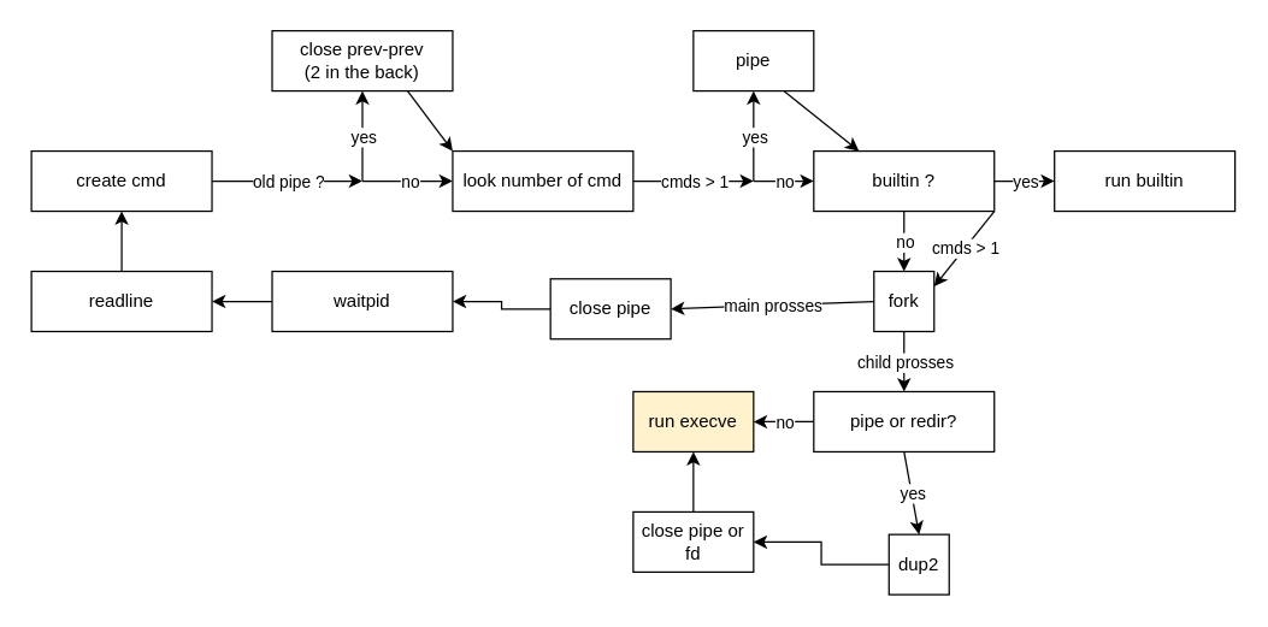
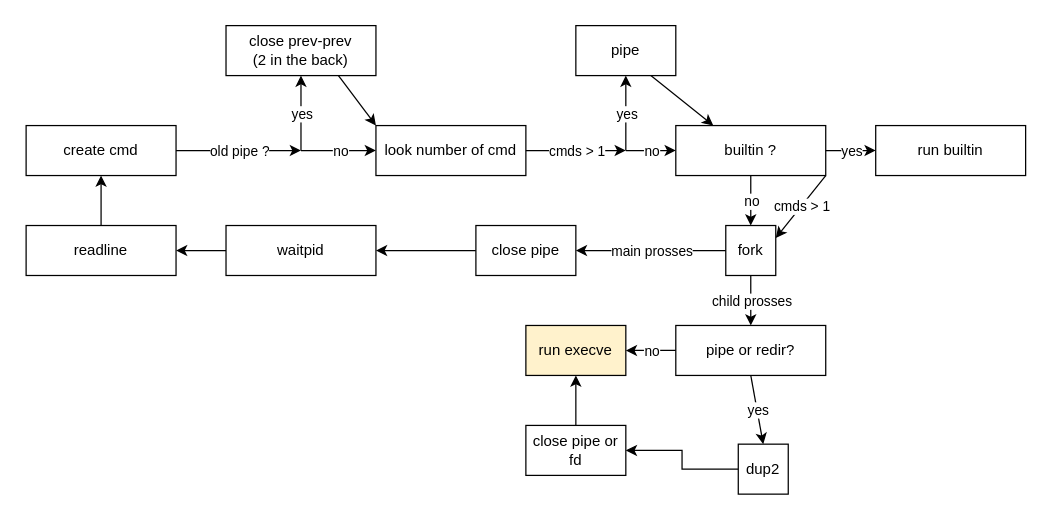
  <mxCell id="0" />
  <mxCell id="1" parent="0" />
  <mxCell id="2" value="create cmd" style="whiteSpace=wrap;html=1;" parent="1" vertex="1"><mxGeometry y="100" width="120" height="40" as="geometry" x="20" /></mxCell>
  <mxCell id="3" value="look number of cmd" style="whiteSpace=wrap;html=1;" parent="1" vertex="1"><mxGeometry x="300" y="100" width="120" height="40" as="geometry" /></mxCell>
  <mxCell id="4" value="pipe" style="whiteSpace=wrap;html=1;" parent="1" vertex="1"><mxGeometry x="460" y="20" width="80" height="40" as="geometry" /></mxCell>
  <mxCell id="5" value="builtin ?" style="whiteSpace=wrap;html=1;" parent="1" vertex="1"><mxGeometry x="540" y="100" width="120" height="40" as="geometry" /></mxCell>
  <mxCell id="6" value="" style="endArrow=classic;html=1;rounded=0;exitX=1;exitY=0.5;exitDx=0;exitDy=0;" parent="1" source="2" edge="1"><mxGeometry relative="1" as="geometry"><mxPoint x="220" y="100" as="sourcePoint" /><mxPoint x="240" y="120" as="targetPoint" /></mxGeometry></mxCell>
  <mxCell id="7" value="old pipe ?" style="edgeLabel;resizable=0;html=1;;align=center;verticalAlign=middle;" parent="6" connectable="0" vertex="1"><mxGeometry relative="1" as="geometry" /></mxCell>
  <mxCell id="8" value="close prev-prev&lt;br&gt;(2 in the back)" style="whiteSpace=wrap;html=1;" parent="1" vertex="1"><mxGeometry x="180" y="20" width="120" height="40" as="geometry" /></mxCell>
  <mxCell id="9" value="" style="endArrow=classic;html=1;rounded=0;entryX=0.5;entryY=1;entryDx=0;entryDy=0;" parent="1" target="8" edge="1"><mxGeometry relative="1" as="geometry"><mxPoint x="240" y="120" as="sourcePoint" /><mxPoint x="470" y="100" as="targetPoint" /></mxGeometry></mxCell>
  <mxCell id="10" value="yes" style="edgeLabel;resizable=0;html=1;;align=center;verticalAlign=middle;" parent="9" connectable="0" vertex="1"><mxGeometry relative="1" as="geometry" /></mxCell>
  <mxCell id="11" value="" style="endArrow=classic;html=1;rounded=0;" parent="1" edge="1"><mxGeometry relative="1" as="geometry"><mxPoint x="240" y="120" as="sourcePoint" /><mxPoint x="300" y="120" as="targetPoint" /></mxGeometry></mxCell>
  <mxCell id="12" value="no" style="edgeLabel;resizable=0;html=1;;align=center;verticalAlign=middle;" parent="11" connectable="0" vertex="1"><mxGeometry relative="1" as="geometry"><mxPoint x="1" as="offset" /></mxGeometry></mxCell>
  <mxCell id="13" value="" style="endArrow=classic;html=1;rounded=0;exitX=0.75;exitY=1;exitDx=0;exitDy=0;entryX=0;entryY=0;entryDx=0;entryDy=0;" parent="1" source="8" target="3" edge="1"><mxGeometry width="50" height="50" relative="1" as="geometry"><mxPoint x="370" y="140" as="sourcePoint" /><mxPoint x="420" y="90" as="targetPoint" /></mxGeometry></mxCell>
  <mxCell id="14" value="" style="endArrow=classic;html=1;rounded=0;exitX=1;exitY=0.5;exitDx=0;exitDy=0;" parent="1" source="3" edge="1"><mxGeometry relative="1" as="geometry"><mxPoint x="440" y="119.71" as="sourcePoint" /><mxPoint x="500" y="120" as="targetPoint" /></mxGeometry></mxCell>
  <mxCell id="15" value="cmds &amp;gt; 1" style="edgeLabel;resizable=0;html=1;;align=center;verticalAlign=middle;" parent="14" connectable="0" vertex="1"><mxGeometry relative="1" as="geometry" /></mxCell>
  <mxCell id="16" value="" style="endArrow=classic;html=1;rounded=0;" parent="1" edge="1"><mxGeometry relative="1" as="geometry"><mxPoint x="500" y="120" as="sourcePoint" /><mxPoint x="500" y="60" as="targetPoint" /></mxGeometry></mxCell>
  <mxCell id="17" value="yes" style="edgeLabel;resizable=0;html=1;;align=center;verticalAlign=middle;" parent="16" connectable="0" vertex="1"><mxGeometry relative="1" as="geometry" /></mxCell>
  <mxCell id="18" value="" style="endArrow=classic;html=1;rounded=0;entryX=0;entryY=0.5;entryDx=0;entryDy=0;" parent="1" target="5" edge="1"><mxGeometry relative="1" as="geometry"><mxPoint x="500" y="120" as="sourcePoint" /><mxPoint x="550" y="140" as="targetPoint" /></mxGeometry></mxCell>
  <mxCell id="19" value="no" style="edgeLabel;resizable=0;html=1;;align=center;verticalAlign=middle;" parent="18" connectable="0" vertex="1"><mxGeometry relative="1" as="geometry" /></mxCell>
  <mxCell id="20" value="" style="endArrow=classic;html=1;rounded=0;exitX=0.75;exitY=1;exitDx=0;exitDy=0;entryX=0.25;entryY=0;entryDx=0;entryDy=0;" parent="1" source="4" target="5" edge="1"><mxGeometry width="50" height="50" relative="1" as="geometry"><mxPoint x="490" y="150" as="sourcePoint" /><mxPoint x="540" y="100" as="targetPoint" /></mxGeometry></mxCell>
  <mxCell id="21" value="fork" style="whiteSpace=wrap;html=1;" parent="1" vertex="1"><mxGeometry x="580" y="180" width="40" height="40" as="geometry" /></mxCell>
  <mxCell id="22" value="" style="endArrow=classic;html=1;rounded=0;entryX=0.5;entryY=0;entryDx=0;entryDy=0;exitX=0.5;exitY=1;exitDx=0;exitDy=0;" parent="1" source="5" target="21" edge="1"><mxGeometry relative="1" as="geometry"><mxPoint x="620" y="160" as="sourcePoint" /><mxPoint x="660" y="160" as="targetPoint" /></mxGeometry></mxCell>
  <mxCell id="23" value="no" style="edgeLabel;resizable=0;html=1;;align=center;verticalAlign=middle;" parent="22" connectable="0" vertex="1"><mxGeometry relative="1" as="geometry" /></mxCell>
  <mxCell id="24" value="" style="endArrow=classic;html=1;rounded=0;entryX=1;entryY=0.25;entryDx=0;entryDy=0;exitX=1;exitY=1;exitDx=0;exitDy=0;" parent="1" source="5" target="21" edge="1"><mxGeometry relative="1" as="geometry"><mxPoint x="660" y="150" as="sourcePoint" /><mxPoint x="660" y="190" as="targetPoint" /></mxGeometry></mxCell>
  <mxCell id="25" value="cmds &amp;gt; 1" style="edgeLabel;resizable=0;html=1;;align=center;verticalAlign=middle;" parent="24" connectable="0" vertex="1"><mxGeometry relative="1" as="geometry" /></mxCell>
  <mxCell id="26" value="" style="endArrow=classic;html=1;rounded=0;exitX=1;exitY=0.5;exitDx=0;exitDy=0;entryX=0;entryY=0.5;entryDx=0;entryDy=0;" parent="1" source="5" target="28" edge="1"><mxGeometry relative="1" as="geometry"><mxPoint x="730" y="140" as="sourcePoint" /><mxPoint x="700" y="120" as="targetPoint" /></mxGeometry></mxCell>
  <mxCell id="27" value="yes" style="edgeLabel;resizable=0;html=1;;align=center;verticalAlign=middle;" parent="26" connectable="0" vertex="1"><mxGeometry relative="1" as="geometry" /></mxCell>
  <mxCell id="28" value="run builtin" style="whiteSpace=wrap;html=1;" parent="1" vertex="1"><mxGeometry x="700" y="100" width="120" height="40" as="geometry" /></mxCell>
  <mxCell id="29" value="" style="endArrow=classic;html=1;rounded=0;exitX=0;exitY=0.5;exitDx=0;exitDy=0;entryX=1;entryY=0.5;entryDx=0;entryDy=0;" parent="1" source="21" target="47" edge="1"><mxGeometry relative="1" as="geometry"><mxPoint x="540" y="180" as="sourcePoint" /><mxPoint x="490" y="190" as="targetPoint" /></mxGeometry></mxCell>
  <mxCell id="30" value="main prosses" style="edgeLabel;resizable=0;html=1;;align=center;verticalAlign=middle;" parent="29" connectable="0" vertex="1"><mxGeometry relative="1" as="geometry" /></mxCell>
  <mxCell id="31" value="" style="endArrow=classic;html=1;rounded=0;exitX=0.5;exitY=1;exitDx=0;exitDy=0;entryX=0.5;entryY=0;entryDx=0;entryDy=0;" parent="1" source="21" target="33" edge="1"><mxGeometry relative="1" as="geometry"><mxPoint x="590" y="260" as="sourcePoint" /><mxPoint x="600" y="260" as="targetPoint" /></mxGeometry></mxCell>
  <mxCell id="32" value="child prosses" style="edgeLabel;resizable=0;html=1;;align=center;verticalAlign=middle;" parent="31" connectable="0" vertex="1"><mxGeometry relative="1" as="geometry" /></mxCell>
  <mxCell id="33" value="pipe or redir?" style="whiteSpace=wrap;html=1;" parent="1" vertex="1"><mxGeometry x="540" y="260" width="120" height="40" as="geometry" /></mxCell>
  <mxCell id="34" value="" style="endArrow=classic;html=1;rounded=0;exitX=0.5;exitY=1;exitDx=0;exitDy=0;entryX=0.5;entryY=0;entryDx=0;entryDy=0;" parent="1" source="33" target="38" edge="1"><mxGeometry relative="1" as="geometry"><mxPoint x="520" y="380" as="sourcePoint" /><mxPoint x="610" y="330" as="targetPoint" /></mxGeometry></mxCell>
  <mxCell id="35" value="yes" style="edgeLabel;resizable=0;html=1;;align=center;verticalAlign=middle;" parent="34" connectable="0" vertex="1"><mxGeometry relative="1" as="geometry" /></mxCell>
  <mxCell id="36" style="edgeStyle=orthogonalEdgeStyle;rounded=0;orthogonalLoop=1;jettySize=auto;html=1;entryX=0.5;entryY=1;entryDx=0;entryDy=0;exitX=0.5;exitY=0;exitDx=0;exitDy=0;" parent="1" source="48" target="39" edge="1"><mxGeometry relative="1" as="geometry"><mxPoint x="500" y="360" as="sourcePoint" /></mxGeometry></mxCell>
  <mxCell id="37" style="edgeStyle=orthogonalEdgeStyle;rounded=0;orthogonalLoop=1;jettySize=auto;html=1;entryX=1;entryY=0.5;entryDx=0;entryDy=0;" parent="1" source="38" target="48" edge="1"><mxGeometry relative="1" as="geometry" /></mxCell>
  <mxCell id="38" value="dup2" style="whiteSpace=wrap;html=1;" parent="1" vertex="1"><mxGeometry x="590" y="355" width="40" height="40" as="geometry" /></mxCell>
  <mxCell id="39" value="run&amp;nbsp;execve" style="whiteSpace=wrap;html=1;fillColor=#fff2cc;" parent="1" vertex="1"><mxGeometry x="420" y="260" width="80" height="40" as="geometry" /></mxCell>
  <mxCell id="40" value="" style="endArrow=classic;html=1;rounded=0;entryX=1;entryY=0.5;entryDx=0;entryDy=0;exitX=0;exitY=0.5;exitDx=0;exitDy=0;" parent="1" source="33" target="39" edge="1"><mxGeometry relative="1" as="geometry"><mxPoint x="610" y="150" as="sourcePoint" /><mxPoint x="610" y="190" as="targetPoint" /></mxGeometry></mxCell>
  <mxCell id="41" value="no" style="edgeLabel;resizable=0;html=1;;align=center;verticalAlign=middle;" parent="40" connectable="0" vertex="1"><mxGeometry relative="1" as="geometry" /></mxCell>
  <mxCell id="42" style="edgeStyle=orthogonalEdgeStyle;rounded=0;orthogonalLoop=1;jettySize=auto;html=1;entryX=1;entryY=0.5;entryDx=0;entryDy=0;" parent="1" source="43" target="45" edge="1"><mxGeometry relative="1" as="geometry" /></mxCell>
  <mxCell id="43" value="waitpid" style="whiteSpace=wrap;html=1;" parent="1" vertex="1"><mxGeometry x="180" y="180" width="120" height="40" as="geometry" /></mxCell>
  <mxCell id="44" style="edgeStyle=orthogonalEdgeStyle;rounded=0;orthogonalLoop=1;jettySize=auto;html=1;entryX=0.5;entryY=1;entryDx=0;entryDy=0;" parent="1" source="45" target="2" edge="1"><mxGeometry relative="1" as="geometry" /></mxCell>
  <mxCell id="45" value="readline" style="whiteSpace=wrap;html=1;" parent="1" vertex="1"><mxGeometry y="180" width="120" height="40" as="geometry" x="20" /></mxCell>
  <mxCell id="46" style="edgeStyle=orthogonalEdgeStyle;rounded=0;orthogonalLoop=1;jettySize=auto;html=1;entryX=1;entryY=0.5;entryDx=0;entryDy=0;" parent="1" source="47" target="43" edge="1"><mxGeometry relative="1" as="geometry" /></mxCell>
- <mxCell id="47" value="close pipe" style="whiteSpace=wrap;html=1;" parent="1" vertex="1"><mxGeometry x="365" y="185" width="80" height="40" as="geometry" /></mxCell>
+ <mxCell id="47" value="close pipe" style="whiteSpace=wrap;html=1;" parent="1" vertex="1"><mxGeometry x="380" y="180" width="80" height="40" as="geometry" /></mxCell>
  <mxCell id="48" value="close pipe or fd" style="whiteSpace=wrap;html=1;" parent="1" vertex="1"><mxGeometry x="420" y="340" width="80" height="40" as="geometry" /></mxCell>
